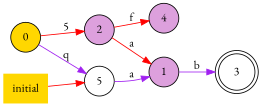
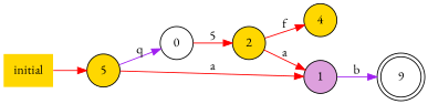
  digraph {
    fontname="EB Garamond"
    rankdir=LR
    node [fillcolor=plum fontname="EB Garamond" shape=circle style=filled]
    edge [color=red fontname="EB Garamond"]
-   0 [fillcolor=gold height=0.5 width=0.5]
-   2 [height=0.5 width=0.5]
-   4 [height=0.5 width=0.5]
+   0 [fillcolor=white height=0.5 width=0.5]
+   2 [fillcolor=gold height=0.5 width=0.5]
+   4 [fillcolor=gold height=0.5 width=0.5]
    1 [height=0.5 width=0.5]
-   3 [fillcolor=white height=0.61111 shape=doublecircle width=0.61111]
-   5 [fillcolor=white height=0.5 width=0.5]
+   3 [fillcolor=white height=0.61111 shape=doublecircle width=0.61111 label=9]
+   5 [fillcolor=gold height=0.5 width=0.5]
    initial [fillcolor=gold height=0.5 shape=plaintext width=0.75]
    0 -> 2 [label=5]
    2 -> 4 [label=f]
    2 -> 1 [label=a]
    1 -> 3 [color=purple label=b]
-   0 -> 5 [color=purple label=q]
-   5 -> 1 [color=purple label=a]
+   5 -> 0 [color=purple label=q]
+   5 -> 1 [label=a]
    initial -> 5
  }
